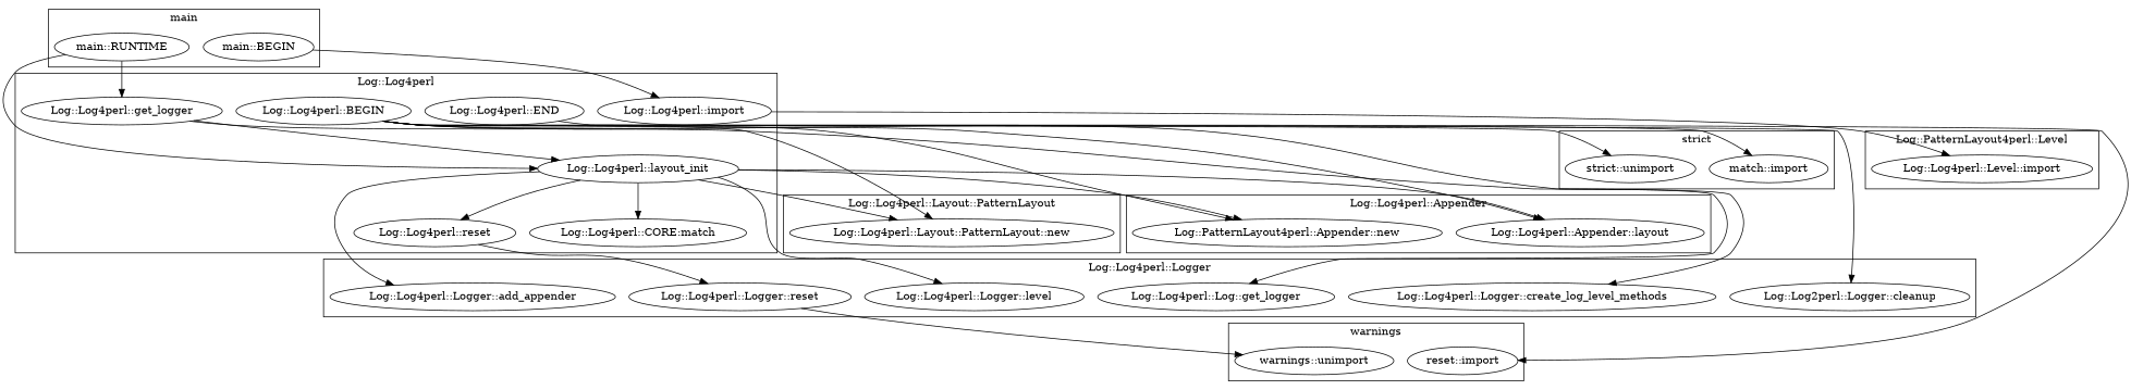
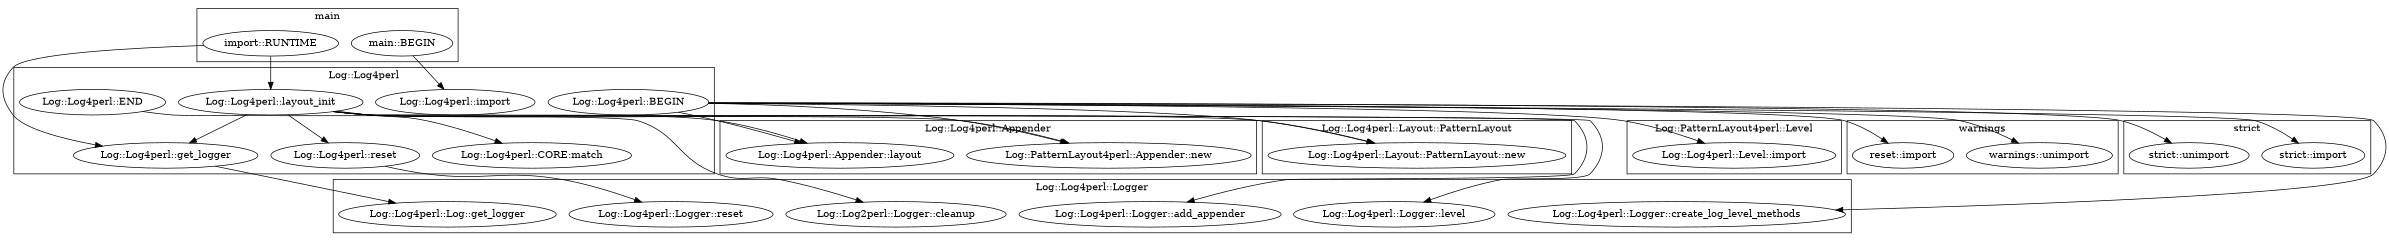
  digraph {
    n1 [label="Log::PatternLayout4perl::Appender::new"]
    "Log::Log4perl::Appender::layout"
    "Log::Log4perl::Layout::PatternLayout::new"
    "Log::Log4perl::Level::import"
    "warnings::unimport"
    n6 [label="reset::import"]
    "main::BEGIN"
-   "main::RUNTIME"
-   "strict::import" [label="match::import"]
+   "main::RUNTIME" [label="import::RUNTIME"]
+   "strict::import"
    "strict::unimport"
    "Log::Log4perl::END"
    "Log::Log4perl::reset"
    "Log::Log4perl::get_logger"
    n14 [label="Log::Log4perl::layout_init"]
    "Log::Log4perl::CORE:match"
    "Log::Log4perl::BEGIN"
    "Log::Log4perl::import"
    "Log::Log4perl::Logger::create_log_level_methods"
    n19 [label="Log::Log2perl::Logger::cleanup"]
    "Log::Log4perl::Logger::reset"
    n21 [label="Log::Log4perl::Log::get_logger"]
    "Log::Log4perl::Logger::add_appender"
    "Log::Log4perl::Logger::level"
    subgraph cluster_1 {
      label="Log::Log4perl::Appender"
      n1
      "Log::Log4perl::Appender::layout"
    }
    subgraph cluster_2 {
      label="Log::Log4perl::Layout::PatternLayout"
      "Log::Log4perl::Layout::PatternLayout::new"
    }
    subgraph cluster_3 {
      label="Log::PatternLayout4perl::Level"
      "Log::Log4perl::Level::import"
    }
    subgraph cluster_4 {
      label=warnings
      "warnings::unimport"
      n6
    }
    subgraph cluster_5 {
      label=main
      "main::BEGIN"
      "main::RUNTIME"
    }
    subgraph cluster_6 {
      label="strict"
      "strict::import"
      "strict::unimport"
    }
    subgraph cluster_7 {
      label="Log::Log4perl"
      "Log::Log4perl::END"
      "Log::Log4perl::reset"
      "Log::Log4perl::get_logger"
      n14
      "Log::Log4perl::CORE:match"
      "Log::Log4perl::BEGIN"
      "Log::Log4perl::import"
    }
    subgraph cluster_8 {
      label="Log::Log4perl::Logger"
      "Log::Log4perl::Logger::create_log_level_methods"
      n19
      "Log::Log4perl::Logger::reset"
      n21
      "Log::Log4perl::Logger::add_appender"
      "Log::Log4perl::Logger::level"
    }
    "main::BEGIN" -> "Log::Log4perl::import"
    "main::RUNTIME" -> "Log::Log4perl::get_logger"
    "main::RUNTIME" -> n14
    "Log::Log4perl::END" -> n19
    "Log::Log4perl::reset" -> "Log::Log4perl::Logger::reset"
    "Log::Log4perl::get_logger" -> n21
    n14 -> n1
    n14 -> "Log::Log4perl::Appender::layout"
    n14 -> "Log::Log4perl::Layout::PatternLayout::new"
    n14 -> "Log::Log4perl::reset"
-   "Log::Log4perl::get_logger" -> n14
+   n14 -> "Log::Log4perl::get_logger"
    n14 -> "Log::Log4perl::CORE:match"
    n14 -> "Log::Log4perl::Logger::add_appender"
    n14 -> "Log::Log4perl::Logger::level"
    "Log::Log4perl::BEGIN" -> n1
    "Log::Log4perl::BEGIN" -> "Log::Log4perl::Appender::layout"
    "Log::Log4perl::BEGIN" -> "Log::Log4perl::Layout::PatternLayout::new"
-   "Log::Log4perl::import" -> "Log::Log4perl::Level::import"
-   "Log::Log4perl::Logger::reset" -> "warnings::unimport"
+   "Log::Log4perl::BEGIN" -> "Log::Log4perl::Level::import"
+   "Log::Log4perl::BEGIN" -> "warnings::unimport"
    "Log::Log4perl::BEGIN" -> n6
    "Log::Log4perl::BEGIN" -> "strict::import"
    "Log::Log4perl::BEGIN" -> "strict::unimport"
    "Log::Log4perl::BEGIN" -> "Log::Log4perl::Logger::create_log_level_methods"
  }
